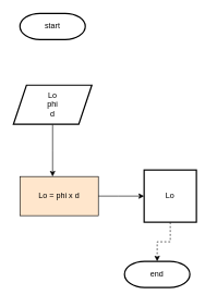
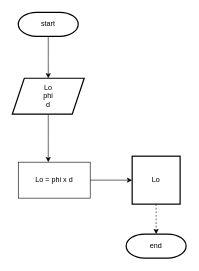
  <mxCell id="0" />
  <mxCell id="1" parent="0" />
+ <mxCell id="2" value="" style="edgeStyle=elbowEdgeStyle;rounded=0;orthogonalLoop=1;jettySize=auto;elbow=vertical;html=1;" parent="1" source="3" target="5" edge="1"><mxGeometry relative="1" as="geometry" /></mxCell>
  <mxCell id="3" value="start" style="strokeWidth=2;html=1;shape=mxgraph.flowchart.terminator;whiteSpace=wrap;" parent="1" vertex="1"><mxGeometry x="30" y="20" width="100" height="40" as="geometry" /></mxCell>
  <mxCell id="4" value="" style="edgeStyle=elbowEdgeStyle;rounded=0;orthogonalLoop=1;jettySize=auto;elbow=vertical;html=1;" parent="1" source="5" edge="1"><mxGeometry relative="1" as="geometry"><mxPoint x="80" y="270" as="targetPoint" /></mxGeometry></mxCell>
  <mxCell id="5" value="&lt;div&gt;Lo&lt;/div&gt;&lt;div&gt;phi&lt;/div&gt;&lt;div&gt;d&lt;br&gt;&lt;/div&gt;" style="shape=parallelogram;perimeter=parallelogramPerimeter;whiteSpace=wrap;html=1;fixedSize=1;strokeWidth=2;" parent="1" vertex="1"><mxGeometry x="20" y="130" width="120" height="60" as="geometry" /></mxCell>
  <mxCell id="6" value="" style="edgeStyle=elbowEdgeStyle;rounded=0;orthogonalLoop=1;jettySize=auto;elbow=vertical;html=1;dashed=1;" parent="1" source="7" target="8" edge="1"><mxGeometry relative="1" as="geometry" /></mxCell>
  <mxCell id="7" value="Lo" style="whiteSpace=wrap;html=1;strokeWidth=2;rounded=0;" parent="1" vertex="1"><mxGeometry x="220" y="260" width="80" height="80" as="geometry" /></mxCell>
- <mxCell id="8" value="end" style="strokeWidth=2;html=1;shape=mxgraph.flowchart.terminator;whiteSpace=wrap;" parent="1" vertex="1"><mxGeometry x="190" y="400" width="100" height="40" as="geometry" /></mxCell>
+ <mxCell id="8" value="end" style="strokeWidth=2;html=1;shape=mxgraph.flowchart.terminator;whiteSpace=wrap;" parent="1" vertex="1"><mxGeometry x="210" y="390" width="100" height="40" as="geometry" /></mxCell>
  <mxCell id="9" value="" style="edgeStyle=elbowEdgeStyle;rounded=0;orthogonalLoop=1;jettySize=auto;elbow=vertical;html=1;" parent="1" target="7" edge="1"><mxGeometry relative="1" as="geometry"><mxPoint x="140" y="300" as="sourcePoint" /></mxGeometry></mxCell>
- <mxCell id="10" value="Lo = phi x d" style="rounded=0;whiteSpace=wrap;html=1;fillColor=#ffe6cc;" vertex="1" parent="1"><mxGeometry x="30" y="270" width="120" height="60" as="geometry" /></mxCell>
+ <mxCell id="10" value="Lo = phi x d" style="rounded=0;whiteSpace=wrap;html=1;" vertex="1" parent="1"><mxGeometry x="30" y="270" width="120" height="60" as="geometry" /></mxCell>
